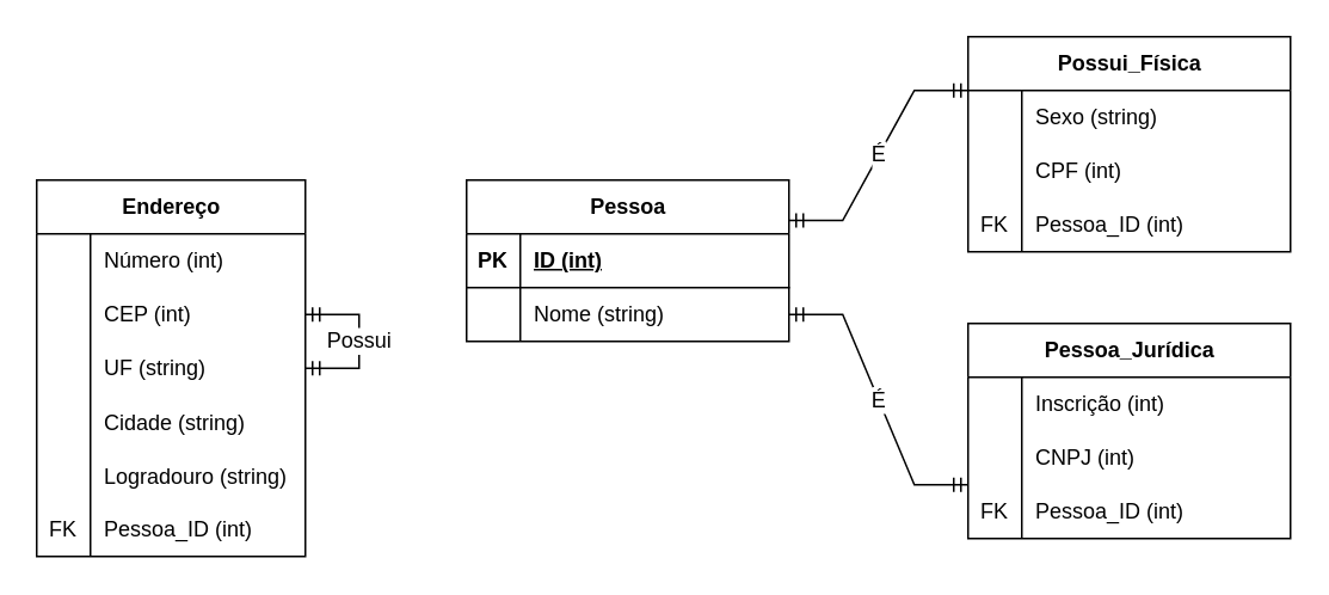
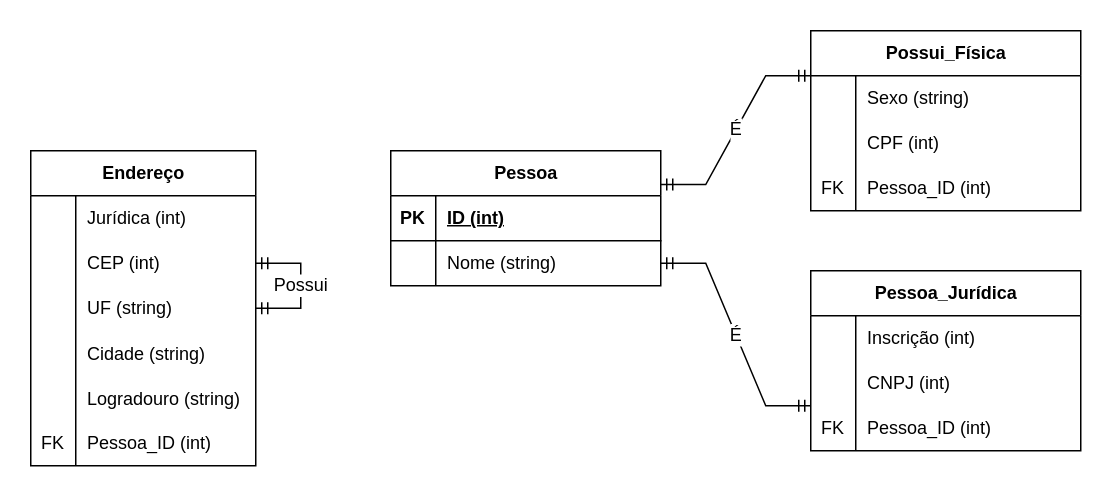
  <mxCell id="0" />
  <mxCell id="1" parent="0" />
  <mxCell id="2" value="Pessoa" style="shape=table;startSize=30;container=1;collapsible=1;childLayout=tableLayout;fixedRows=1;rowLines=0;fontStyle=1;align=center;resizeLast=1;html=1;" vertex="1" parent="1"><mxGeometry x="260" y="100" width="180" height="90" as="geometry" /></mxCell>
  <mxCell id="3" value="" style="shape=tableRow;horizontal=0;startSize=0;swimlaneHead=0;swimlaneBody=0;fillColor=none;collapsible=0;dropTarget=0;points=[[0,0.5],[1,0.5]];portConstraint=eastwest;top=0;left=0;right=0;bottom=1;" vertex="1" parent="2"><mxGeometry y="30" width="180" height="30" as="geometry" /></mxCell>
  <mxCell id="4" value="PK" style="shape=partialRectangle;connectable=0;fillColor=none;top=0;left=0;bottom=0;right=0;fontStyle=1;overflow=hidden;whiteSpace=wrap;html=1;" vertex="1" parent="3"><mxGeometry width="30" height="30" as="geometry"><mxRectangle width="30" height="30" as="alternateBounds" /></mxGeometry></mxCell>
  <mxCell id="5" value="ID (int)" style="shape=partialRectangle;connectable=0;fillColor=none;top=0;left=0;bottom=0;right=0;align=left;spacingLeft=6;fontStyle=5;overflow=hidden;whiteSpace=wrap;html=1;" vertex="1" parent="3"><mxGeometry x="30" width="150" height="30" as="geometry"><mxRectangle width="150" height="30" as="alternateBounds" /></mxGeometry></mxCell>
  <mxCell id="6" value="" style="shape=tableRow;horizontal=0;startSize=0;swimlaneHead=0;swimlaneBody=0;fillColor=none;collapsible=0;dropTarget=0;points=[[0,0.5],[1,0.5]];portConstraint=eastwest;top=0;left=0;right=0;bottom=0;" vertex="1" parent="2"><mxGeometry y="60" width="180" height="30" as="geometry" /></mxCell>
  <mxCell id="7" value="" style="shape=partialRectangle;connectable=0;fillColor=none;top=0;left=0;bottom=0;right=0;editable=1;overflow=hidden;whiteSpace=wrap;html=1;" vertex="1" parent="6"><mxGeometry width="30" height="30" as="geometry"><mxRectangle width="30" height="30" as="alternateBounds" /></mxGeometry></mxCell>
  <mxCell id="8" value="Nome (string)" style="shape=partialRectangle;connectable=0;fillColor=none;top=0;left=0;bottom=0;right=0;align=left;spacingLeft=6;overflow=hidden;whiteSpace=wrap;html=1;" vertex="1" parent="6"><mxGeometry x="30" width="150" height="30" as="geometry"><mxRectangle width="150" height="30" as="alternateBounds" /></mxGeometry></mxCell>
  <mxCell id="9" value="Endereço" style="shape=table;startSize=30;container=1;collapsible=1;childLayout=tableLayout;fixedRows=1;rowLines=0;fontStyle=1;align=center;resizeLast=1;html=1;" vertex="1" parent="1"><mxGeometry x="20" y="100" width="150" height="210" as="geometry" /></mxCell>
  <mxCell id="10" value="" style="shape=tableRow;horizontal=0;startSize=0;swimlaneHead=0;swimlaneBody=0;fillColor=none;collapsible=0;dropTarget=0;points=[[0,0.5],[1,0.5]];portConstraint=eastwest;top=0;left=0;right=0;bottom=0;" vertex="1" parent="9"><mxGeometry y="30" width="150" height="30" as="geometry" /></mxCell>
  <mxCell id="11" value="" style="shape=partialRectangle;connectable=0;fillColor=none;top=0;left=0;bottom=0;right=0;editable=1;overflow=hidden;whiteSpace=wrap;html=1;" vertex="1" parent="10"><mxGeometry width="30" height="30" as="geometry"><mxRectangle width="30" height="30" as="alternateBounds" /></mxGeometry></mxCell>
- <mxCell id="12" value="Número (int)" style="shape=partialRectangle;connectable=0;fillColor=none;top=0;left=0;bottom=0;right=0;align=left;spacingLeft=6;overflow=hidden;whiteSpace=wrap;html=1;" vertex="1" parent="10"><mxGeometry x="30" width="120" height="30" as="geometry"><mxRectangle width="120" height="30" as="alternateBounds" /></mxGeometry></mxCell>
+ <mxCell id="12" value="Jurídica (int)" style="shape=partialRectangle;connectable=0;fillColor=none;top=0;left=0;bottom=0;right=0;align=left;spacingLeft=6;overflow=hidden;whiteSpace=wrap;html=1;" vertex="1" parent="10"><mxGeometry x="30" width="120" height="30" as="geometry"><mxRectangle width="120" height="30" as="alternateBounds" /></mxGeometry></mxCell>
  <mxCell id="13" value="" style="shape=tableRow;horizontal=0;startSize=0;swimlaneHead=0;swimlaneBody=0;fillColor=none;collapsible=0;dropTarget=0;points=[[0,0.5],[1,0.5]];portConstraint=eastwest;top=0;left=0;right=0;bottom=0;" vertex="1" parent="9"><mxGeometry y="60" width="150" height="30" as="geometry" /></mxCell>
  <mxCell id="14" value="" style="shape=partialRectangle;connectable=0;fillColor=none;top=0;left=0;bottom=0;right=0;editable=1;overflow=hidden;whiteSpace=wrap;html=1;" vertex="1" parent="13"><mxGeometry width="30" height="30" as="geometry"><mxRectangle width="30" height="30" as="alternateBounds" /></mxGeometry></mxCell>
  <mxCell id="15" value="CEP (int)" style="shape=partialRectangle;connectable=0;fillColor=none;top=0;left=0;bottom=0;right=0;align=left;spacingLeft=6;overflow=hidden;whiteSpace=wrap;html=1;" vertex="1" parent="13"><mxGeometry x="30" width="120" height="30" as="geometry"><mxRectangle width="120" height="30" as="alternateBounds" /></mxGeometry></mxCell>
  <mxCell id="16" value="" style="shape=tableRow;horizontal=0;startSize=0;swimlaneHead=0;swimlaneBody=0;fillColor=none;collapsible=0;dropTarget=0;points=[[0,0.5],[1,0.5]];portConstraint=eastwest;top=0;left=0;right=0;bottom=0;" vertex="1" parent="9"><mxGeometry y="90" width="150" height="30" as="geometry" /></mxCell>
  <mxCell id="17" value="" style="shape=partialRectangle;connectable=0;fillColor=none;top=0;left=0;bottom=0;right=0;editable=1;overflow=hidden;whiteSpace=wrap;html=1;" vertex="1" parent="16"><mxGeometry width="30" height="30" as="geometry"><mxRectangle width="30" height="30" as="alternateBounds" /></mxGeometry></mxCell>
  <mxCell id="18" value="UF (string)" style="shape=partialRectangle;connectable=0;fillColor=none;top=0;left=0;bottom=0;right=0;align=left;spacingLeft=6;overflow=hidden;whiteSpace=wrap;html=1;" vertex="1" parent="16"><mxGeometry x="30" width="120" height="30" as="geometry"><mxRectangle width="120" height="30" as="alternateBounds" /></mxGeometry></mxCell>
  <mxCell id="19" value="" style="shape=tableRow;horizontal=0;startSize=0;swimlaneHead=0;swimlaneBody=0;fillColor=none;collapsible=0;dropTarget=0;points=[[0,0.5],[1,0.5]];portConstraint=eastwest;top=0;left=0;right=0;bottom=0;" vertex="1" parent="9"><mxGeometry y="120" width="150" height="30" as="geometry" /></mxCell>
  <mxCell id="20" value="" style="shape=partialRectangle;connectable=0;fillColor=none;top=0;left=0;bottom=0;right=0;editable=1;overflow=hidden;" vertex="1" parent="19"><mxGeometry width="30" height="30" as="geometry"><mxRectangle width="30" height="30" as="alternateBounds" /></mxGeometry></mxCell>
  <mxCell id="21" value="Cidade (string)" style="shape=partialRectangle;connectable=0;fillColor=none;top=0;left=0;bottom=0;right=0;align=left;spacingLeft=6;overflow=hidden;" vertex="1" parent="19"><mxGeometry x="30" width="120" height="30" as="geometry"><mxRectangle width="120" height="30" as="alternateBounds" /></mxGeometry></mxCell>
  <mxCell id="22" value="" style="shape=tableRow;horizontal=0;startSize=0;swimlaneHead=0;swimlaneBody=0;fillColor=none;collapsible=0;dropTarget=0;points=[[0,0.5],[1,0.5]];portConstraint=eastwest;top=0;left=0;right=0;bottom=0;" vertex="1" parent="9"><mxGeometry y="150" width="150" height="30" as="geometry" /></mxCell>
  <mxCell id="23" value="" style="shape=partialRectangle;connectable=0;fillColor=none;top=0;left=0;bottom=0;right=0;editable=1;overflow=hidden;" vertex="1" parent="22"><mxGeometry width="30" height="30" as="geometry"><mxRectangle width="30" height="30" as="alternateBounds" /></mxGeometry></mxCell>
  <mxCell id="24" value="Logradouro (string)" style="shape=partialRectangle;connectable=0;fillColor=none;top=0;left=0;bottom=0;right=0;align=left;spacingLeft=6;overflow=hidden;" vertex="1" parent="22"><mxGeometry x="30" width="120" height="30" as="geometry"><mxRectangle width="120" height="30" as="alternateBounds" /></mxGeometry></mxCell>
  <mxCell id="25" value="" style="shape=tableRow;horizontal=0;startSize=0;swimlaneHead=0;swimlaneBody=0;fillColor=none;collapsible=0;dropTarget=0;points=[[0,0.5],[1,0.5]];portConstraint=eastwest;top=0;left=0;right=0;bottom=0;" vertex="1" parent="9"><mxGeometry y="180" width="150" height="30" as="geometry" /></mxCell>
  <mxCell id="26" value="FK" style="shape=partialRectangle;connectable=0;fillColor=none;top=0;left=0;bottom=0;right=0;fontStyle=0;overflow=hidden;whiteSpace=wrap;html=1;" vertex="1" parent="25"><mxGeometry width="30" height="30" as="geometry"><mxRectangle width="30" height="30" as="alternateBounds" /></mxGeometry></mxCell>
  <mxCell id="27" value="Pessoa_ID (int)" style="shape=partialRectangle;connectable=0;fillColor=none;top=0;left=0;bottom=0;right=0;align=left;spacingLeft=6;fontStyle=0;overflow=hidden;whiteSpace=wrap;html=1;" vertex="1" parent="25"><mxGeometry x="30" width="120" height="30" as="geometry"><mxRectangle width="120" height="30" as="alternateBounds" /></mxGeometry></mxCell>
  <mxCell id="28" value="Possui_Física" style="shape=table;startSize=30;container=1;collapsible=1;childLayout=tableLayout;fixedRows=1;rowLines=0;fontStyle=1;align=center;resizeLast=1;html=1;" vertex="1" parent="1"><mxGeometry x="540" y="20" width="180" height="120" as="geometry" /></mxCell>
  <mxCell id="29" value="" style="shape=tableRow;horizontal=0;startSize=0;swimlaneHead=0;swimlaneBody=0;fillColor=none;collapsible=0;dropTarget=0;points=[[0,0.5],[1,0.5]];portConstraint=eastwest;top=0;left=0;right=0;bottom=0;" vertex="1" parent="28"><mxGeometry y="30" width="180" height="30" as="geometry" /></mxCell>
  <mxCell id="30" value="" style="shape=partialRectangle;connectable=0;fillColor=none;top=0;left=0;bottom=0;right=0;editable=1;overflow=hidden;whiteSpace=wrap;html=1;" vertex="1" parent="29"><mxGeometry width="30" height="30" as="geometry"><mxRectangle width="30" height="30" as="alternateBounds" /></mxGeometry></mxCell>
  <mxCell id="31" value="Sexo (string)" style="shape=partialRectangle;connectable=0;fillColor=none;top=0;left=0;bottom=0;right=0;align=left;spacingLeft=6;overflow=hidden;whiteSpace=wrap;html=1;" vertex="1" parent="29"><mxGeometry x="30" width="150" height="30" as="geometry"><mxRectangle width="150" height="30" as="alternateBounds" /></mxGeometry></mxCell>
  <mxCell id="32" value="" style="shape=tableRow;horizontal=0;startSize=0;swimlaneHead=0;swimlaneBody=0;fillColor=none;collapsible=0;dropTarget=0;points=[[0,0.5],[1,0.5]];portConstraint=eastwest;top=0;left=0;right=0;bottom=0;" vertex="1" parent="28"><mxGeometry y="60" width="180" height="30" as="geometry" /></mxCell>
  <mxCell id="33" value="" style="shape=partialRectangle;connectable=0;fillColor=none;top=0;left=0;bottom=0;right=0;editable=1;overflow=hidden;whiteSpace=wrap;html=1;" vertex="1" parent="32"><mxGeometry width="30" height="30" as="geometry"><mxRectangle width="30" height="30" as="alternateBounds" /></mxGeometry></mxCell>
  <mxCell id="34" value="CPF (int)" style="shape=partialRectangle;connectable=0;fillColor=none;top=0;left=0;bottom=0;right=0;align=left;spacingLeft=6;overflow=hidden;whiteSpace=wrap;html=1;" vertex="1" parent="32"><mxGeometry x="30" width="150" height="30" as="geometry"><mxRectangle width="150" height="30" as="alternateBounds" /></mxGeometry></mxCell>
  <mxCell id="35" value="" style="shape=tableRow;horizontal=0;startSize=0;swimlaneHead=0;swimlaneBody=0;fillColor=none;collapsible=0;dropTarget=0;points=[[0,0.5],[1,0.5]];portConstraint=eastwest;top=0;left=0;right=0;bottom=0;" vertex="1" parent="28"><mxGeometry y="90" width="180" height="30" as="geometry" /></mxCell>
  <mxCell id="36" value="FK" style="shape=partialRectangle;connectable=0;fillColor=none;top=0;left=0;bottom=0;right=0;fontStyle=0;overflow=hidden;whiteSpace=wrap;html=1;" vertex="1" parent="35"><mxGeometry width="30" height="30" as="geometry"><mxRectangle width="30" height="30" as="alternateBounds" /></mxGeometry></mxCell>
  <mxCell id="37" value="Pessoa_ID (int)" style="shape=partialRectangle;connectable=0;fillColor=none;top=0;left=0;bottom=0;right=0;align=left;spacingLeft=6;fontStyle=0;overflow=hidden;whiteSpace=wrap;html=1;" vertex="1" parent="35"><mxGeometry x="30" width="150" height="30" as="geometry"><mxRectangle width="150" height="30" as="alternateBounds" /></mxGeometry></mxCell>
  <mxCell id="38" value="Pessoa_Jurídica" style="shape=table;startSize=30;container=1;collapsible=1;childLayout=tableLayout;fixedRows=1;rowLines=0;fontStyle=1;align=center;resizeLast=1;html=1;" vertex="1" parent="1"><mxGeometry x="540" y="180" width="180" height="120" as="geometry" /></mxCell>
  <mxCell id="39" value="" style="shape=tableRow;horizontal=0;startSize=0;swimlaneHead=0;swimlaneBody=0;fillColor=none;collapsible=0;dropTarget=0;points=[[0,0.5],[1,0.5]];portConstraint=eastwest;top=0;left=0;right=0;bottom=0;" vertex="1" parent="38"><mxGeometry y="30" width="180" height="30" as="geometry" /></mxCell>
  <mxCell id="40" value="" style="shape=partialRectangle;connectable=0;fillColor=none;top=0;left=0;bottom=0;right=0;editable=1;overflow=hidden;whiteSpace=wrap;html=1;" vertex="1" parent="39"><mxGeometry width="30" height="30" as="geometry"><mxRectangle width="30" height="30" as="alternateBounds" /></mxGeometry></mxCell>
  <mxCell id="41" value="Inscrição (int)" style="shape=partialRectangle;connectable=0;fillColor=none;top=0;left=0;bottom=0;right=0;align=left;spacingLeft=6;overflow=hidden;whiteSpace=wrap;html=1;" vertex="1" parent="39"><mxGeometry x="30" width="150" height="30" as="geometry"><mxRectangle width="150" height="30" as="alternateBounds" /></mxGeometry></mxCell>
  <mxCell id="42" value="" style="shape=tableRow;horizontal=0;startSize=0;swimlaneHead=0;swimlaneBody=0;fillColor=none;collapsible=0;dropTarget=0;points=[[0,0.5],[1,0.5]];portConstraint=eastwest;top=0;left=0;right=0;bottom=0;" vertex="1" parent="38"><mxGeometry y="60" width="180" height="30" as="geometry" /></mxCell>
  <mxCell id="43" value="" style="shape=partialRectangle;connectable=0;fillColor=none;top=0;left=0;bottom=0;right=0;editable=1;overflow=hidden;whiteSpace=wrap;html=1;" vertex="1" parent="42"><mxGeometry width="30" height="30" as="geometry"><mxRectangle width="30" height="30" as="alternateBounds" /></mxGeometry></mxCell>
  <mxCell id="44" value="CNPJ (int)" style="shape=partialRectangle;connectable=0;fillColor=none;top=0;left=0;bottom=0;right=0;align=left;spacingLeft=6;overflow=hidden;whiteSpace=wrap;html=1;" vertex="1" parent="42"><mxGeometry x="30" width="150" height="30" as="geometry"><mxRectangle width="150" height="30" as="alternateBounds" /></mxGeometry></mxCell>
  <mxCell id="45" value="" style="shape=tableRow;horizontal=0;startSize=0;swimlaneHead=0;swimlaneBody=0;fillColor=none;collapsible=0;dropTarget=0;points=[[0,0.5],[1,0.5]];portConstraint=eastwest;top=0;left=0;right=0;bottom=0;" vertex="1" parent="38"><mxGeometry y="90" width="180" height="30" as="geometry" /></mxCell>
  <mxCell id="46" value="FK" style="shape=partialRectangle;connectable=0;fillColor=none;top=0;left=0;bottom=0;right=0;fontStyle=0;overflow=hidden;whiteSpace=wrap;html=1;" vertex="1" parent="45"><mxGeometry width="30" height="30" as="geometry"><mxRectangle width="30" height="30" as="alternateBounds" /></mxGeometry></mxCell>
  <mxCell id="47" value="Pessoa_ID (int)" style="shape=partialRectangle;connectable=0;fillColor=none;top=0;left=0;bottom=0;right=0;align=left;spacingLeft=6;fontStyle=0;overflow=hidden;whiteSpace=wrap;html=1;" vertex="1" parent="45"><mxGeometry x="30" width="150" height="30" as="geometry"><mxRectangle width="150" height="30" as="alternateBounds" /></mxGeometry></mxCell>
  <mxCell id="48" value="Possui" style="edgeStyle=entityRelationEdgeStyle;fontSize=12;html=1;endArrow=ERmandOne;startArrow=ERmandOne;rounded=0;" edge="1" parent="1" source="9" target="15"><mxGeometry width="100" height="100" relative="1" as="geometry"><mxPoint x="210" y="200" as="sourcePoint" /><mxPoint x="310" y="100" as="targetPoint" /></mxGeometry></mxCell>
  <mxCell id="49" value="É" style="edgeStyle=entityRelationEdgeStyle;fontSize=12;html=1;endArrow=ERmandOne;startArrow=ERmandOne;rounded=0;entryX=1;entryY=0.25;entryDx=0;entryDy=0;exitX=0;exitY=0.25;exitDx=0;exitDy=0;" edge="1" parent="1" source="28" target="2"><mxGeometry width="100" height="100" relative="1" as="geometry"><mxPoint x="140" y="410" as="sourcePoint" /><mxPoint x="240" y="310" as="targetPoint" /></mxGeometry></mxCell>
  <mxCell id="50" value="É" style="edgeStyle=entityRelationEdgeStyle;fontSize=12;html=1;endArrow=ERmandOne;startArrow=ERmandOne;rounded=0;entryX=0;entryY=0.75;entryDx=0;entryDy=0;exitX=1;exitY=0.5;exitDx=0;exitDy=0;" edge="1" parent="1" source="6" target="38"><mxGeometry width="100" height="100" relative="1" as="geometry"><mxPoint x="360" y="370" as="sourcePoint" /><mxPoint x="460" y="270" as="targetPoint" /></mxGeometry></mxCell>
